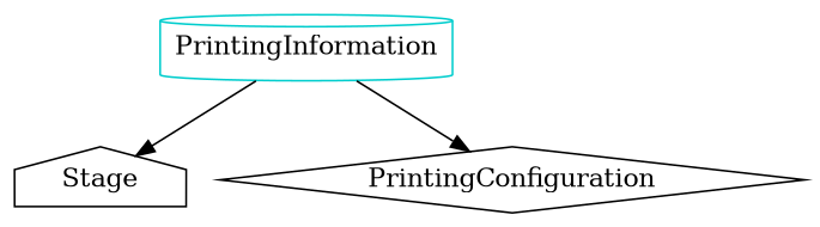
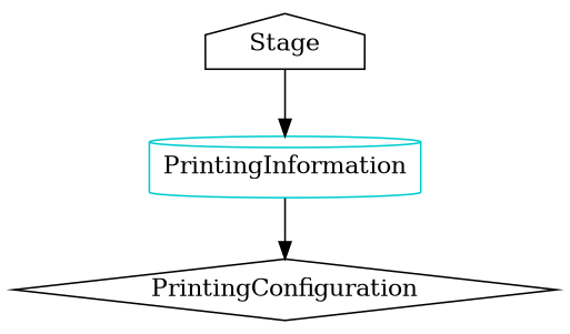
  digraph {
    n1 [color=cyan3 label=PrintingInformation shape=cylinder]
    Stage [shape=house]
    PrintingConfiguration [shape=diamond]
-   n1 -> Stage
+   Stage -> n1
    n1 -> PrintingConfiguration
  }
